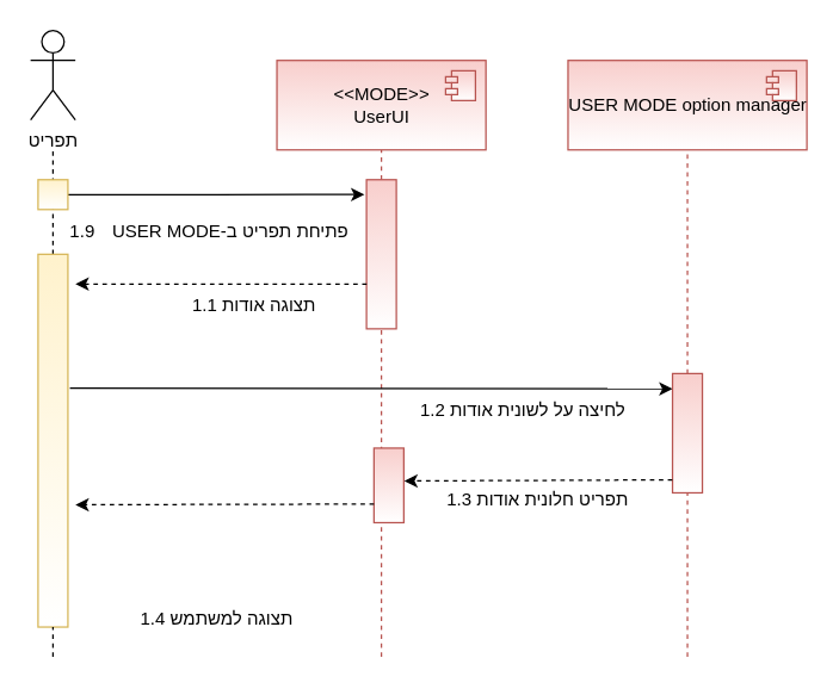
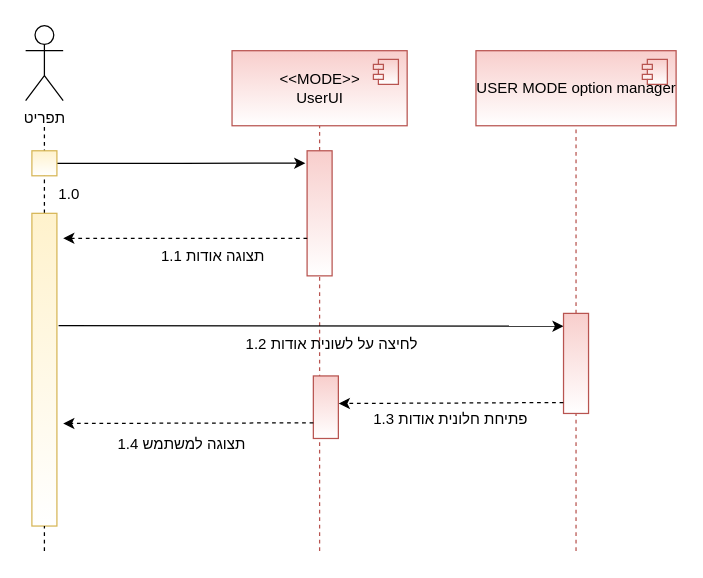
  <mxCell id="0" />
  <mxCell id="1" parent="0" />
  <mxCell id="2" value="תפריט" style="shape=umlActor;verticalLabelPosition=bottom;verticalAlign=top;html=1;outlineConnect=0;gradientColor=#ffffff;" parent="1" vertex="1"><mxGeometry x="20" y="20" width="30" height="60" as="geometry" /></mxCell>
  <mxCell id="3" value="" style="endArrow=none;dashed=1;html=1;rounded=0;startArrow=none;" parent="1" source="11" edge="1"><mxGeometry width="50" height="50" relative="1" as="geometry"><mxPoint x="35" y="480" as="sourcePoint" /><mxPoint x="35" y="100" as="targetPoint" /></mxGeometry></mxCell>
  <mxCell id="4" value="" style="endArrow=none;dashed=1;html=1;rounded=0;entryX=0.5;entryY=1;entryDx=0;entryDy=0;fillColor=#f8cecc;strokeColor=#b85450;startArrow=none;" parent="1" source="8" edge="1"><mxGeometry width="50" height="50" relative="1" as="geometry"><mxPoint x="255" y="490" as="sourcePoint" /><mxPoint x="255" y="100" as="targetPoint" /></mxGeometry></mxCell>
  <mxCell id="5" value="" style="endArrow=none;dashed=1;html=1;rounded=0;entryX=0.5;entryY=1;entryDx=0;entryDy=0;fillColor=#f8cecc;strokeColor=#b85450;startArrow=none;" parent="1" source="19" edge="1"><mxGeometry width="50" height="50" relative="1" as="geometry"><mxPoint x="455" y="500" as="sourcePoint" /><mxPoint x="460" y="100" as="targetPoint" /></mxGeometry></mxCell>
  <mxCell id="6" style="edgeStyle=orthogonalEdgeStyle;rounded=0;orthogonalLoop=1;jettySize=auto;html=1;entryX=-0.067;entryY=0.099;entryDx=0;entryDy=0;entryPerimeter=0;" parent="1" source="7" target="8" edge="1"><mxGeometry relative="1" as="geometry"><mxPoint x="180" y="134" as="targetPoint" /></mxGeometry></mxCell>
  <mxCell id="7" value="" style="rounded=0;whiteSpace=wrap;html=1;fillColor=#fff2cc;strokeColor=#d6b656;gradientColor=#ffffff;" parent="1" vertex="1"><mxGeometry x="25" y="120" width="20" height="20" as="geometry" /></mxCell>
  <mxCell id="8" value="" style="rounded=0;whiteSpace=wrap;html=1;fillColor=#f8cecc;strokeColor=#b85450;gradientColor=#ffffff;" parent="1" vertex="1"><mxGeometry x="245" y="120" width="20" height="100" as="geometry" /></mxCell>
  <mxCell id="9" value="" style="endArrow=none;dashed=1;html=1;rounded=0;entryX=0.5;entryY=1;entryDx=0;entryDy=0;fillColor=#f8cecc;strokeColor=#b85450;" parent="1" target="8" edge="1"><mxGeometry width="50" height="50" relative="1" as="geometry"><mxPoint x="255" y="440" as="sourcePoint" /><mxPoint x="255" y="100" as="targetPoint" /></mxGeometry></mxCell>
- <mxCell id="10" value="פתיחת תפריט ב-USER MODE&amp;nbsp;" style="text;html=1;strokeColor=none;fillColor=none;align=center;verticalAlign=middle;whiteSpace=wrap;rounded=0;textDirection=rtl;" parent="1" vertex="1"><mxGeometry x="70" y="140" width="165" height="30" as="geometry" /></mxCell>
  <mxCell id="11" value="" style="rounded=0;whiteSpace=wrap;html=1;fillColor=#fff2cc;strokeColor=#d6b656;gradientColor=#ffffff;" parent="1" vertex="1"><mxGeometry x="25" y="170" width="20" height="250" as="geometry" /></mxCell>
  <mxCell id="12" value="" style="endArrow=none;dashed=1;html=1;rounded=0;" parent="1" target="11" edge="1"><mxGeometry width="50" height="50" relative="1" as="geometry"><mxPoint x="35" y="440" as="sourcePoint" /><mxPoint x="35" y="100" as="targetPoint" /></mxGeometry></mxCell>
  <mxCell id="13" value="" style="endArrow=classic;html=1;rounded=0;exitX=0.006;exitY=0.7;exitDx=0;exitDy=0;exitPerimeter=0;dashed=1;" parent="1" source="8" edge="1"><mxGeometry width="50" height="50" relative="1" as="geometry"><mxPoint x="230" y="189" as="sourcePoint" /><mxPoint x="50" y="190" as="targetPoint" /></mxGeometry></mxCell>
  <mxCell id="14" value="תצוגה אודות 1.1" style="text;html=1;strokeColor=none;fillColor=none;align=center;verticalAlign=middle;whiteSpace=wrap;rounded=0;textDirection=rtl;" parent="1" vertex="1"><mxGeometry x="115" y="190" width="110" height="30" as="geometry" /></mxCell>
  <mxCell id="15" value="" style="endArrow=classic;html=1;rounded=0;entryX=0.004;entryY=0.128;entryDx=0;entryDy=0;entryPerimeter=0;exitX=1.067;exitY=0.359;exitDx=0;exitDy=0;exitPerimeter=0;" parent="1" source="11" target="19" edge="1"><mxGeometry width="50" height="50" relative="1" as="geometry"><mxPoint x="105" y="279" as="sourcePoint" /><mxPoint x="445" y="263" as="targetPoint" /></mxGeometry></mxCell>
- <mxCell id="16" value="לחיצה על לשונית אודות 1.2" style="text;html=1;strokeColor=none;fillColor=none;align=center;verticalAlign=middle;whiteSpace=wrap;rounded=0;textDirection=rtl;" parent="1" vertex="1"><mxGeometry x="250" y="260" width="200" height="30" as="geometry" /></mxCell>
+ <mxCell id="16" value="לחיצה על לשונית אודות 1.2" style="text;html=1;strokeColor=none;fillColor=none;align=center;verticalAlign=middle;whiteSpace=wrap;rounded=0;textDirection=rtl;" parent="1" vertex="1"><mxGeometry x="165" y="260" width="200" height="30" as="geometry" /></mxCell>
  <mxCell id="17" value="&lt;span&gt;&amp;lt;&amp;lt;MODE&amp;gt;&amp;gt;&lt;/span&gt;&lt;br&gt;&lt;span&gt;UserUI&lt;/span&gt;" style="html=1;dropTarget=0;fillColor=#f8cecc;strokeColor=#b85450;gradientColor=#ffffff;" parent="1" vertex="1"><mxGeometry x="185" y="40" width="140" height="60" as="geometry" /></mxCell>
  <mxCell id="18" value="" style="shape=module;jettyWidth=8;jettyHeight=4;fillColor=#f8cecc;strokeColor=#b85450;gradientColor=#ffffff;" parent="17" vertex="1"><mxGeometry x="1" width="20" height="20" relative="1" as="geometry"><mxPoint x="-27" y="7" as="offset" /></mxGeometry></mxCell>
  <mxCell id="19" value="" style="rounded=0;whiteSpace=wrap;html=1;fillColor=#f8cecc;strokeColor=#b85450;gradientColor=#ffffff;" parent="1" vertex="1"><mxGeometry x="450" y="250" width="20" height="80" as="geometry" /></mxCell>
  <mxCell id="20" value="" style="endArrow=none;dashed=1;html=1;rounded=0;entryX=0.5;entryY=1;entryDx=0;entryDy=0;fillColor=#f8cecc;strokeColor=#b85450;" parent="1" target="19" edge="1"><mxGeometry width="50" height="50" relative="1" as="geometry"><mxPoint x="460" y="440" as="sourcePoint" /><mxPoint x="455" y="140" as="targetPoint" /></mxGeometry></mxCell>
- <mxCell id="21" value="תפריט חלונית אודות 1.3" style="text;html=1;strokeColor=none;fillColor=none;align=center;verticalAlign=middle;whiteSpace=wrap;rounded=0;textDirection=rtl;" parent="1" vertex="1"><mxGeometry x="260" y="320" width="200" height="30" as="geometry" /></mxCell>
+ <mxCell id="21" value="פתיחת חלונית אודות 1.3" style="text;html=1;strokeColor=none;fillColor=none;align=center;verticalAlign=middle;whiteSpace=wrap;rounded=0;textDirection=rtl;" parent="1" vertex="1"><mxGeometry x="260" y="320" width="200" height="30" as="geometry" /></mxCell>
  <mxCell id="22" value="" style="rounded=0;whiteSpace=wrap;html=1;fillColor=#f8cecc;strokeColor=#b85450;gradientColor=#ffffff;" parent="1" vertex="1"><mxGeometry x="250" y="300" width="20" height="50" as="geometry" /></mxCell>
- <mxCell id="23" value="תצוגה למשתמש 1.4" style="text;html=1;strokeColor=none;fillColor=none;align=center;verticalAlign=middle;whiteSpace=wrap;rounded=0;textDirection=rtl;" parent="1" vertex="1"><mxGeometry x="90" y="400" width="110" height="30" as="geometry" /></mxCell>
- <mxCell id="24" value="1.9" style="text;html=1;strokeColor=none;fillColor=none;align=center;verticalAlign=middle;whiteSpace=wrap;rounded=0;" parent="1" vertex="1"><mxGeometry x="45" y="140" width="20" height="30" as="geometry" /></mxCell>
+ <mxCell id="23" value="תצוגה למשתמש 1.4" style="text;html=1;strokeColor=none;fillColor=none;align=center;verticalAlign=middle;whiteSpace=wrap;rounded=0;textDirection=rtl;" parent="1" vertex="1"><mxGeometry x="90" y="340" width="110" height="30" as="geometry" /></mxCell>
+ <mxCell id="24" value="1.0" style="text;html=1;strokeColor=none;fillColor=none;align=center;verticalAlign=middle;whiteSpace=wrap;rounded=0;" parent="1" vertex="1"><mxGeometry x="45" y="140" width="20" height="30" as="geometry" /></mxCell>
  <mxCell id="25" value="" style="endArrow=classic;html=1;rounded=0;exitX=-0.008;exitY=0.891;exitDx=0;exitDy=0;entryX=1.013;entryY=0.441;entryDx=0;entryDy=0;exitPerimeter=0;entryPerimeter=0;dashed=1;" parent="1" source="19" target="22" edge="1"><mxGeometry width="50" height="50" relative="1" as="geometry"><mxPoint x="650" y="362.5" as="sourcePoint" /><mxPoint x="390" y="240" as="targetPoint" /></mxGeometry></mxCell>
  <mxCell id="26" value="" style="endArrow=classic;html=1;rounded=0;exitX=0;exitY=0.75;exitDx=0;exitDy=0;dashed=1;" parent="1" source="22" edge="1"><mxGeometry width="50" height="50" relative="1" as="geometry"><mxPoint x="170" y="300" as="sourcePoint" /><mxPoint x="50" y="338" as="targetPoint" /></mxGeometry></mxCell>
  <mxCell id="27" value="&lt;span&gt;USER MODE option manager&lt;/span&gt;" style="html=1;dropTarget=0;fillColor=#f8cecc;strokeColor=#b85450;gradientColor=#ffffff;" parent="1" vertex="1"><mxGeometry x="380" y="40" width="160" height="60" as="geometry" /></mxCell>
  <mxCell id="28" value="" style="shape=module;jettyWidth=8;jettyHeight=4;fillColor=#f8cecc;strokeColor=#b85450;gradientColor=#ffffff;" parent="27" vertex="1"><mxGeometry x="1" width="20" height="20" relative="1" as="geometry"><mxPoint x="-27" y="7" as="offset" /></mxGeometry></mxCell>
